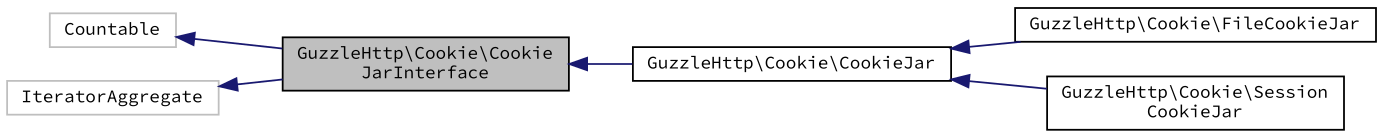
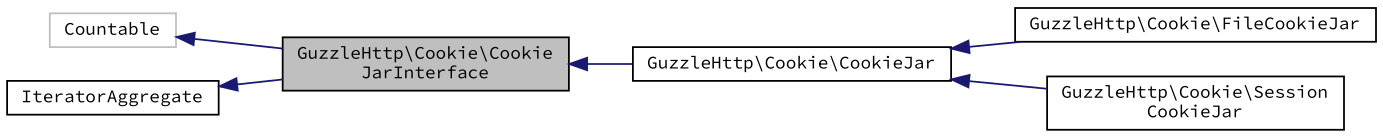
  digraph {
    rankdir=LR
    fontname="Source Code Pro"
    node [color=black fillcolor=white fontname="Source Code Pro" fontsize=10 shape=record style=filled]
    edge [color=midnightblue dir=back fontname="Source Code Pro" fontsize=10 labelfontname=Helvetica labelfontsize=10 style=solid]
    n1 [fillcolor=grey75 fontcolor=black height=0.2 label="GuzzleHttp\\Cookie\\Cookie\lJarInterface" width=0.4]
    n2 [height=0.2 label="GuzzleHttp\\Cookie\\CookieJar" width=0.4]
    n3 [color=grey75 height=0.2 label=Countable width=0.4]
-   n4 [color=grey75 height=0.2 label=IteratorAggregate width=0.4]
+   n4 [height=0.2 label=IteratorAggregate width=0.4]
    n5 [height=0.2 label="GuzzleHttp\\Cookie\\FileCookieJar" width=0.4]
    n6 [height=0.2 label="GuzzleHttp\\Cookie\\Session\lCookieJar" width=0.4]
    n1 -> n2
    n2 -> n5
    n2 -> n6
    n3 -> n1
    n4 -> n1
  }
